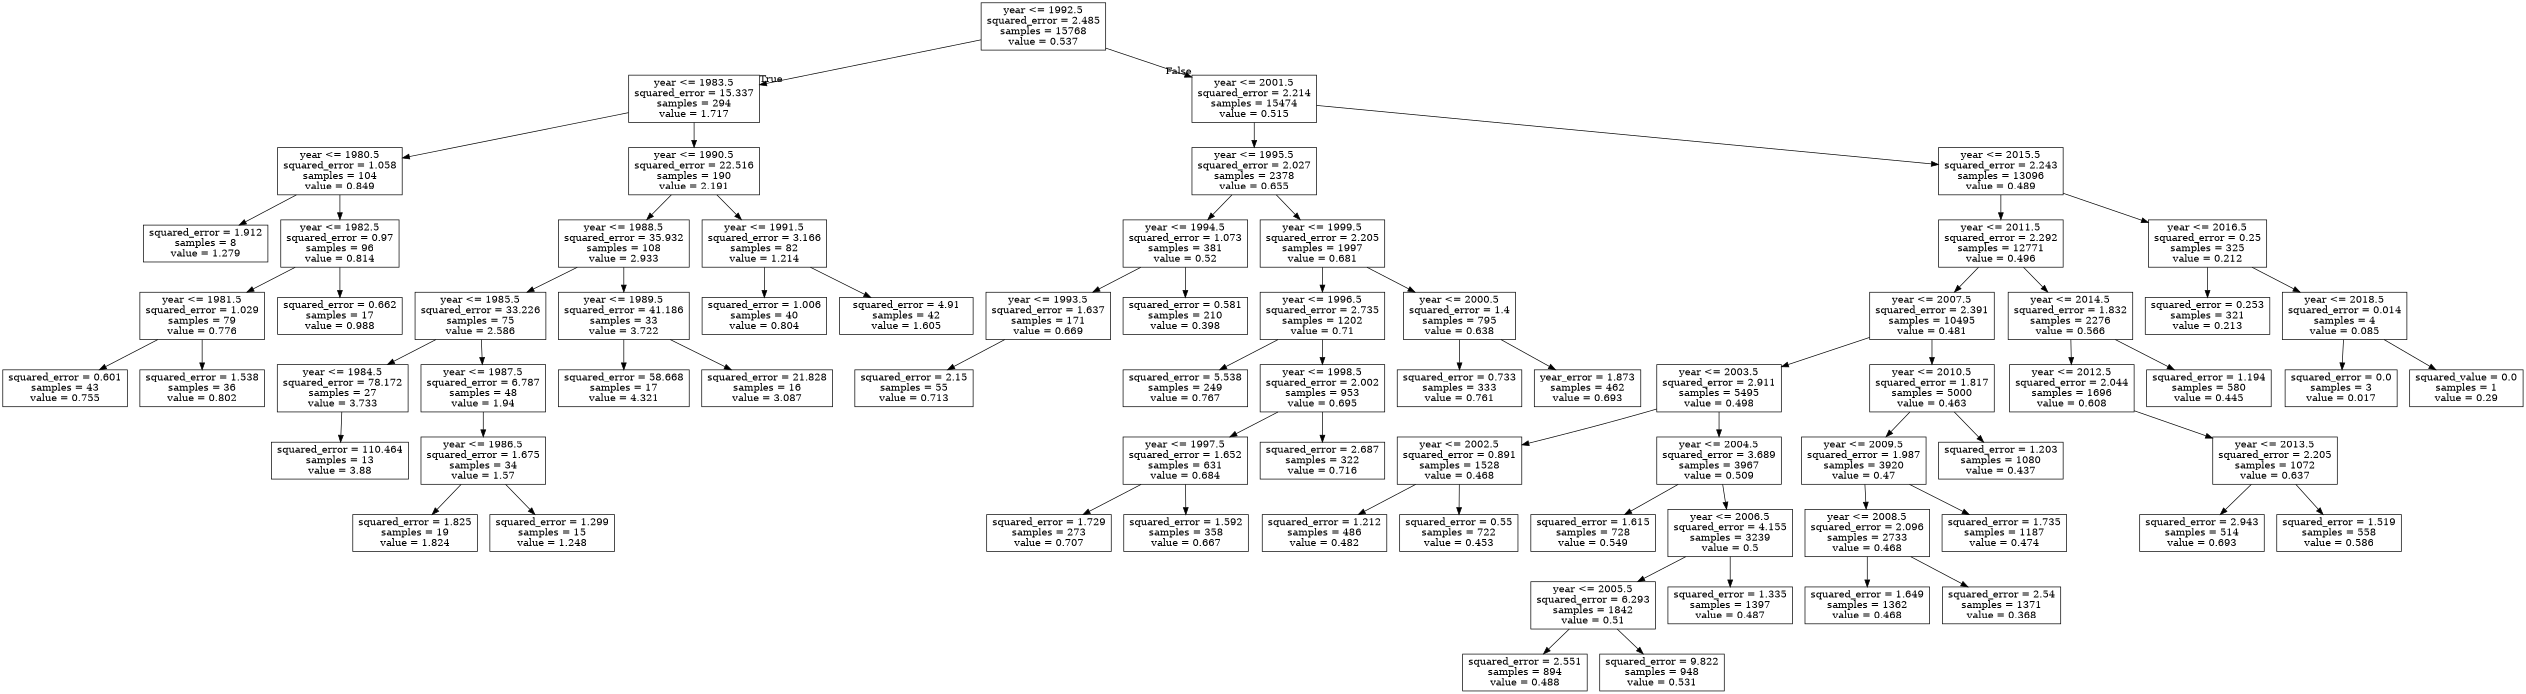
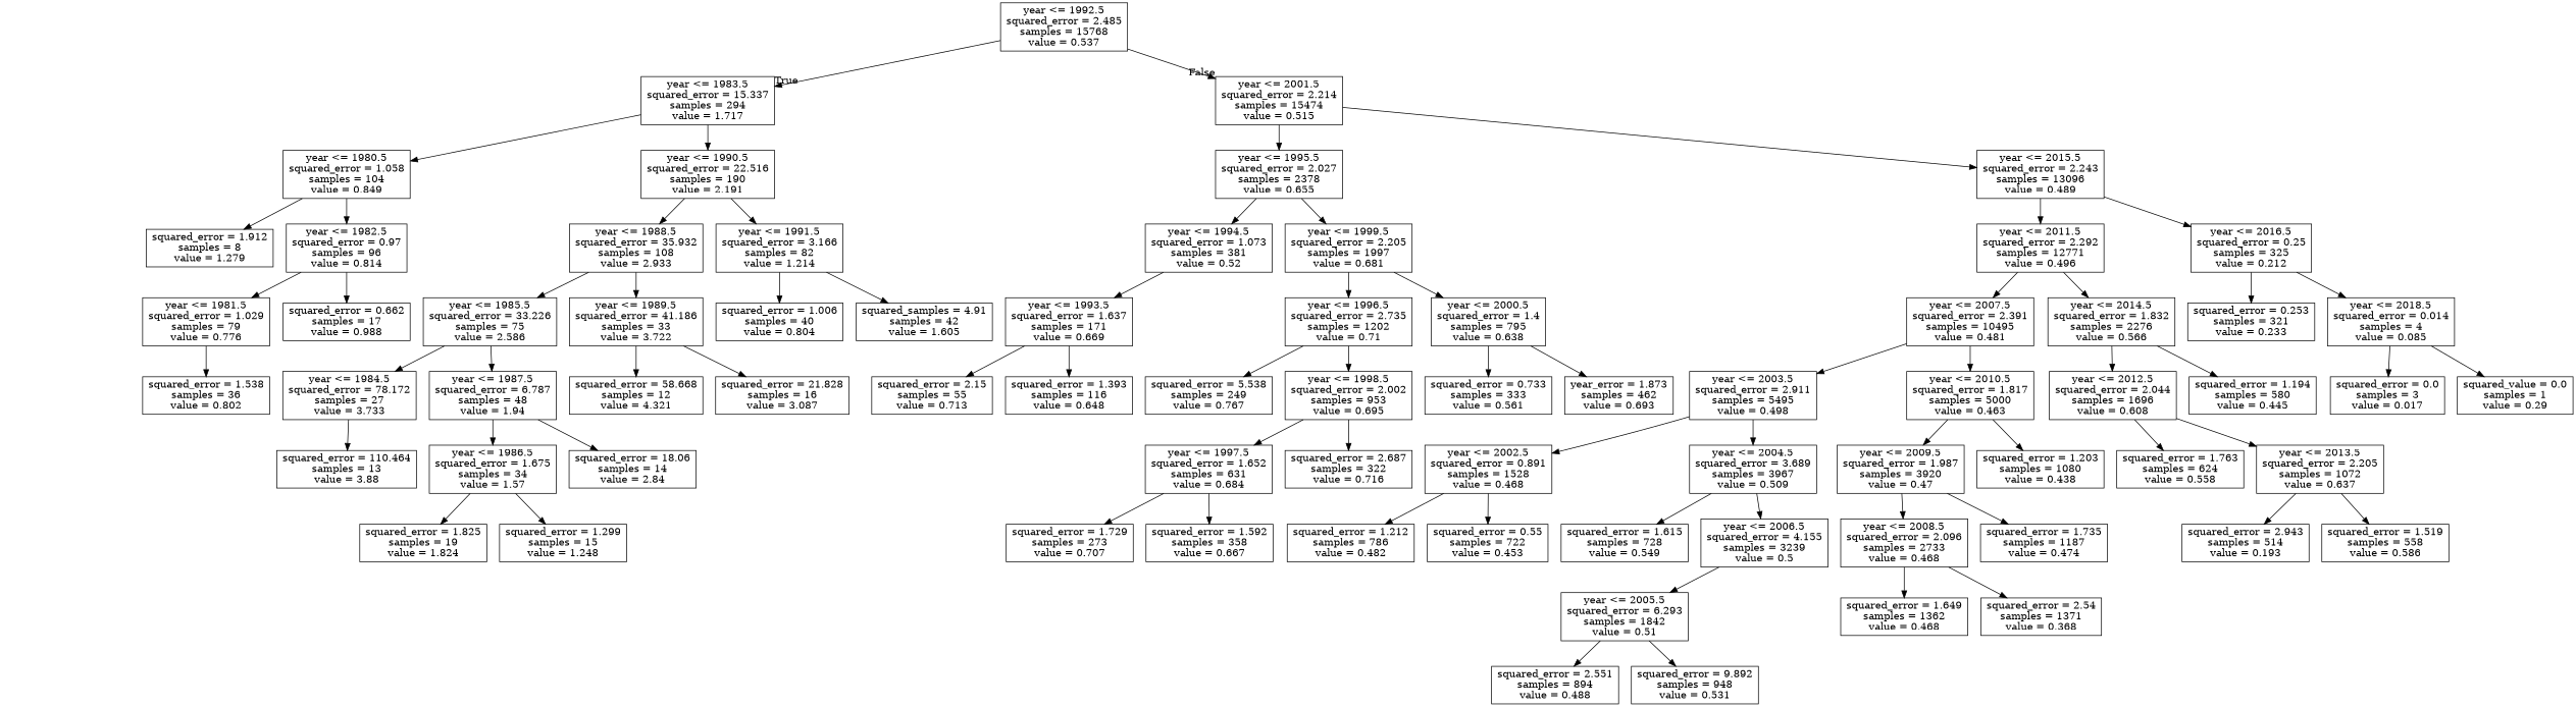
  digraph {
    fontname="DejaVu Serif"
    node [fontname="DejaVu Serif" shape=box]
    edge [fontname="DejaVu Serif"]
    n1 [label="year <= 1992.5\nsquared_error = 2.485\nsamples = 15768\nvalue = 0.537"]
    n2 [label="year <= 1983.5\nsquared_error = 15.337\nsamples = 294\nvalue = 1.717"]
    n3 [label="year <= 2001.5\nsquared_error = 2.214\nsamples = 15474\nvalue = 0.515"]
    n4 [label="year <= 1980.5\nsquared_error = 1.058\nsamples = 104\nvalue = 0.849"]
    n5 [label="year <= 1990.5\nsquared_error = 22.516\nsamples = 190\nvalue = 2.191"]
    n6 [label="year <= 1995.5\nsquared_error = 2.027\nsamples = 2378\nvalue = 0.655"]
    n7 [label="year <= 2015.5\nsquared_error = 2.243\nsamples = 13096\nvalue = 0.489"]
    n8 [label="squared_error = 1.912\nsamples = 8\nvalue = 1.279"]
    n9 [label="year <= 1982.5\nsquared_error = 0.97\nsamples = 96\nvalue = 0.814"]
    n10 [label="year <= 1988.5\nsquared_error = 35.932\nsamples = 108\nvalue = 2.933"]
    n11 [label="year <= 1991.5\nsquared_error = 3.166\nsamples = 82\nvalue = 1.214"]
    n12 [label="year <= 1981.5\nsquared_error = 1.029\nsamples = 79\nvalue = 0.776"]
    n13 [label="squared_error = 0.662\nsamples = 17\nvalue = 0.988"]
-   n14 [label="squared_error = 0.601\nsamples = 43\nvalue = 0.755"]
    n15 [label="squared_error = 1.538\nsamples = 36\nvalue = 0.802"]
    n16 [label="year <= 1985.5\nsquared_error = 33.226\nsamples = 75\nvalue = 2.586"]
    n17 [label="year <= 1989.5\nsquared_error = 41.186\nsamples = 33\nvalue = 3.722"]
    n18 [label="squared_error = 1.006\nsamples = 40\nvalue = 0.804"]
-   n19 [label="squared_error = 4.91\nsamples = 42\nvalue = 1.605"]
+   n19 [label="squared_samples = 4.91\nsamples = 42\nvalue = 1.605"]
    n20 [label="year <= 1984.5\nsquared_error = 78.172\nsamples = 27\nvalue = 3.733"]
    n21 [label="year <= 1987.5\nsquared_error = 6.787\nsamples = 48\nvalue = 1.94"]
-   n22 [label="squared_error = 58.668\nsamples = 17\nvalue = 4.321"]
+   n22 [label="squared_error = 58.668\nsamples = 12\nvalue = 4.321"]
    n23 [label="squared_error = 21.828\nsamples = 16\nvalue = 3.087"]
    n24 [label="squared_error = 110.464\nsamples = 13\nvalue = 3.88"]
    n25 [label="year <= 1986.5\nsquared_error = 1.675\nsamples = 34\nvalue = 1.57"]
+   n26 [label="squared_error = 18.06\nsamples = 14\nvalue = 2.84"]
    n27 [label="squared_error = 1.825\nsamples = 19\nvalue = 1.824"]
    n28 [label="squared_error = 1.299\nsamples = 15\nvalue = 1.248"]
    n29 [label="year <= 1994.5\nsquared_error = 1.073\nsamples = 381\nvalue = 0.52"]
    n30 [label="year <= 1999.5\nsquared_error = 2.205\nsamples = 1997\nvalue = 0.681"]
    n31 [label="year <= 2011.5\nsquared_error = 2.292\nsamples = 12771\nvalue = 0.496"]
    n32 [label="year <= 2016.5\nsquared_error = 0.25\nsamples = 325\nvalue = 0.212"]
    n33 [label="year <= 1993.5\nsquared_error = 1.637\nsamples = 171\nvalue = 0.669"]
-   n34 [label="squared_error = 0.581\nsamples = 210\nvalue = 0.398"]
    n35 [label="year <= 1996.5\nsquared_error = 2.735\nsamples = 1202\nvalue = 0.71"]
    n36 [label="year <= 2000.5\nsquared_error = 1.4\nsamples = 795\nvalue = 0.638"]
    n37 [label="squared_error = 2.15\nsamples = 55\nvalue = 0.713"]
+   n38 [label="squared_error = 1.393\nsamples = 116\nvalue = 0.648"]
    n39 [label="squared_error = 5.538\nsamples = 249\nvalue = 0.767"]
    n40 [label="year <= 1998.5\nsquared_error = 2.002\nsamples = 953\nvalue = 0.695"]
-   n41 [label="squared_error = 0.733\nsamples = 333\nvalue = 0.761"]
+   n41 [label="squared_error = 0.733\nsamples = 333\nvalue = 0.561"]
    n42 [label="year_error = 1.873\nsamples = 462\nvalue = 0.693"]
    n43 [label="year <= 1997.5\nsquared_error = 1.652\nsamples = 631\nvalue = 0.684"]
    n44 [label="squared_error = 2.687\nsamples = 322\nvalue = 0.716"]
    n45 [label="squared_error = 1.729\nsamples = 273\nvalue = 0.707"]
    n46 [label="squared_error = 1.592\nsamples = 358\nvalue = 0.667"]
    n47 [label="year <= 2007.5\nsquared_error = 2.391\nsamples = 10495\nvalue = 0.481"]
    n48 [label="year <= 2014.5\nsquared_error = 1.832\nsamples = 2276\nvalue = 0.566"]
-   n49 [label="squared_error = 0.253\nsamples = 321\nvalue = 0.213"]
+   n49 [label="squared_error = 0.253\nsamples = 321\nvalue = 0.233"]
    n50 [label="year <= 2018.5\nsquared_error = 0.014\nsamples = 4\nvalue = 0.085"]
    n51 [label="year <= 2003.5\nsquared_error = 2.911\nsamples = 5495\nvalue = 0.498"]
    n52 [label="year <= 2010.5\nsquared_error = 1.817\nsamples = 5000\nvalue = 0.463"]
    n53 [label="year <= 2012.5\nsquared_error = 2.044\nsamples = 1696\nvalue = 0.608"]
    n54 [label="squared_error = 1.194\nsamples = 580\nvalue = 0.445"]
    n55 [label="year <= 2002.5\nsquared_error = 0.891\nsamples = 1528\nvalue = 0.468"]
    n56 [label="year <= 2004.5\nsquared_error = 3.689\nsamples = 3967\nvalue = 0.509"]
    n57 [label="year <= 2009.5\nsquared_error = 1.987\nsamples = 3920\nvalue = 0.47"]
-   n58 [label="squared_error = 1.203\nsamples = 1080\nvalue = 0.437"]
-   n59 [label="squared_error = 1.212\nsamples = 486\nvalue = 0.482"]
+   n58 [label="squared_error = 1.203\nsamples = 1080\nvalue = 0.438"]
+   n59 [label="squared_error = 1.212\nsamples = 786\nvalue = 0.482"]
    n60 [label="squared_error = 0.55\nsamples = 722\nvalue = 0.453"]
    n61 [label="squared_error = 1.615\nsamples = 728\nvalue = 0.549"]
    n62 [label="year <= 2006.5\nsquared_error = 4.155\nsamples = 3239\nvalue = 0.5"]
    n63 [label="year <= 2005.5\nsquared_error = 6.293\nsamples = 1842\nvalue = 0.51"]
-   n64 [label="squared_error = 1.335\nsamples = 1397\nvalue = 0.487"]
    n65 [label="squared_error = 2.551\nsamples = 894\nvalue = 0.488"]
-   n66 [label="squared_error = 9.822\nsamples = 948\nvalue = 0.531"]
+   n66 [label="squared_error = 9.892\nsamples = 948\nvalue = 0.531"]
    n67 [label="year <= 2008.5\nsquared_error = 2.096\nsamples = 2733\nvalue = 0.468"]
    n68 [label="squared_error = 1.735\nsamples = 1187\nvalue = 0.474"]
    n69 [label="squared_error = 1.649\nsamples = 1362\nvalue = 0.468"]
    n70 [label="squared_error = 2.54\nsamples = 1371\nvalue = 0.368"]
+   n71 [label="squared_error = 1.763\nsamples = 624\nvalue = 0.558"]
    n72 [label="year <= 2013.5\nsquared_error = 2.205\nsamples = 1072\nvalue = 0.637"]
-   n73 [label="squared_error = 2.943\nsamples = 514\nvalue = 0.693"]
+   n73 [label="squared_error = 2.943\nsamples = 514\nvalue = 0.193"]
    n74 [label="squared_error = 1.519\nsamples = 558\nvalue = 0.586"]
    n75 [label="squared_error = 0.0\nsamples = 3\nvalue = 0.017"]
    n76 [label="squared_value = 0.0\nsamples = 1\nvalue = 0.29"]
    n1 -> n2 [headlabel=True labelangle=45 labeldistance=2.5]
    n1 -> n3 [headlabel=False labelangle=-45 labeldistance=2.5]
    n2 -> n4
    n2 -> n5
    n3 -> n6
    n3 -> n7
    n4 -> n8
    n4 -> n9
    n5 -> n10
    n5 -> n11
    n6 -> n29
    n6 -> n30
    n7 -> n31
    n7 -> n32
    n9 -> n12
    n9 -> n13
    n10 -> n16
    n10 -> n17
    n11 -> n18
    n11 -> n19
-   n12 -> n14
    n12 -> n15
    n16 -> n20
    n16 -> n21
    n17 -> n22
    n17 -> n23
    n20 -> n24
    n21 -> n25
+   n21 -> n26
    n25 -> n27
    n25 -> n28
    n29 -> n33
-   n29 -> n34
    n30 -> n35
    n30 -> n36
    n31 -> n47
    n31 -> n48
    n32 -> n49
    n32 -> n50
    n33 -> n37
+   n33 -> n38
    n35 -> n39
    n35 -> n40
    n36 -> n41
    n36 -> n42
    n40 -> n43
    n40 -> n44
    n43 -> n45
    n43 -> n46
    n47 -> n51
    n47 -> n52
    n48 -> n53
    n48 -> n54
    n50 -> n75
    n50 -> n76
    n51 -> n55
    n51 -> n56
    n52 -> n57
    n52 -> n58
+   n53 -> n71
    n53 -> n72
    n55 -> n59
    n55 -> n60
    n56 -> n61
    n56 -> n62
    n57 -> n67
    n57 -> n68
    n62 -> n63
-   n62 -> n64
    n63 -> n65
    n63 -> n66
    n67 -> n69
    n67 -> n70
    n72 -> n73
    n72 -> n74
  }
